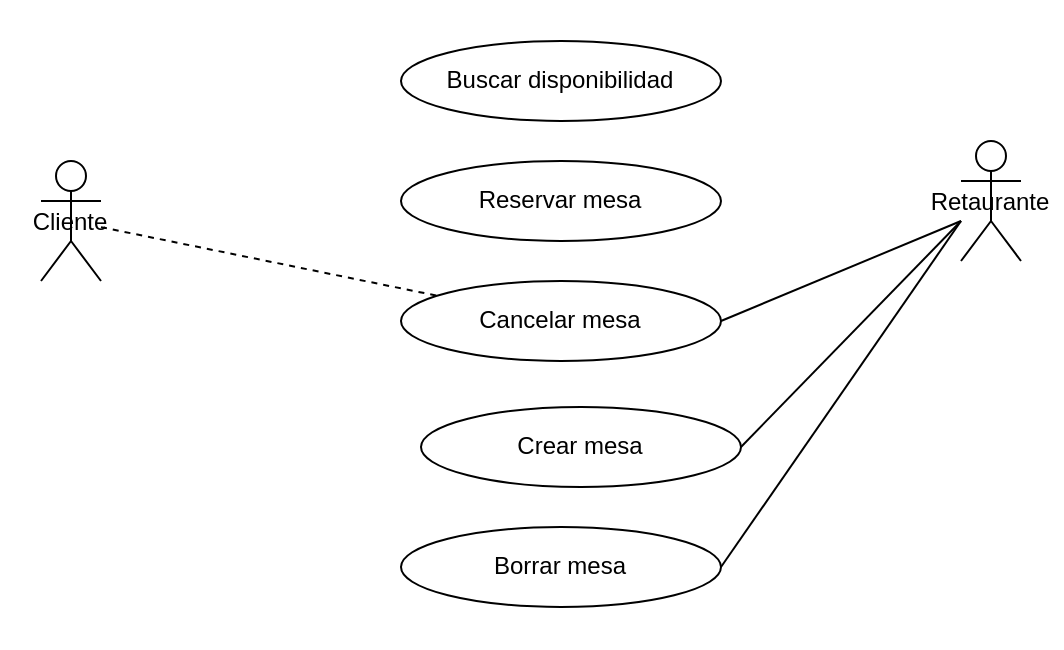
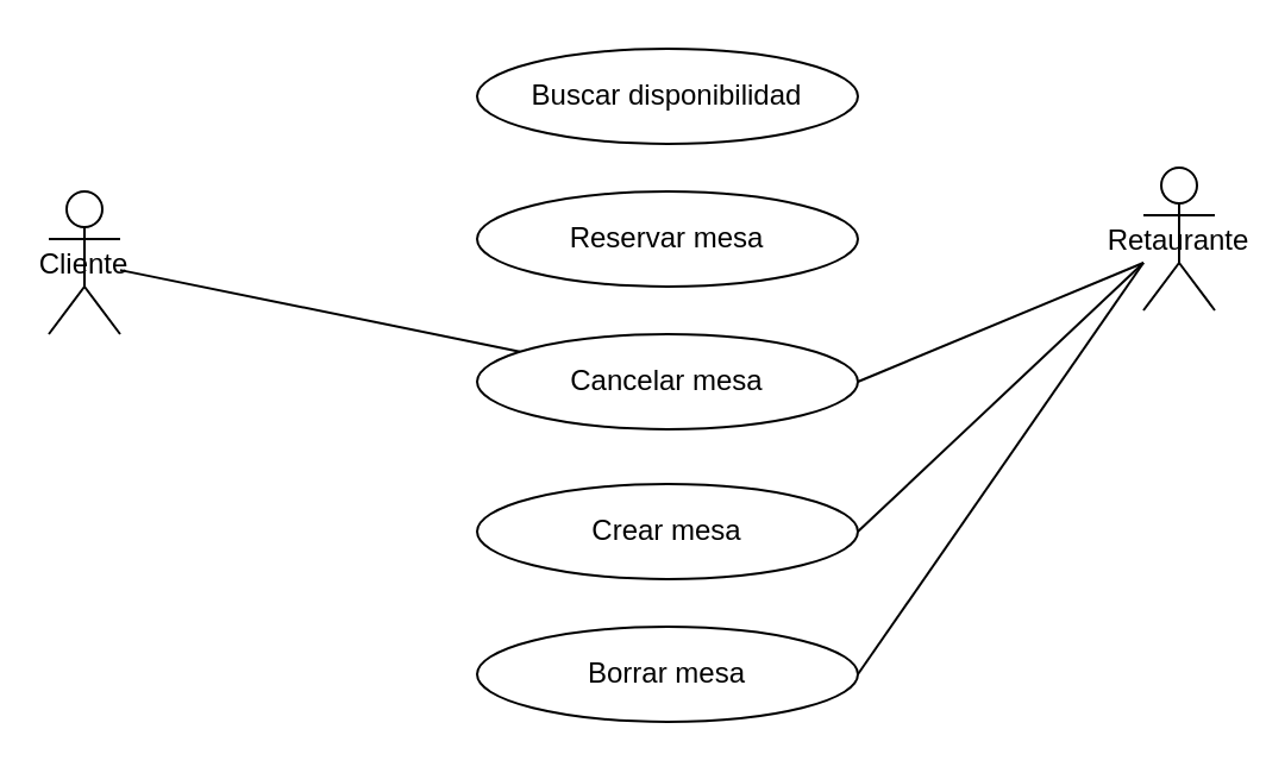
  <mxCell id="0" />
  <mxCell id="1" parent="0" />
  <mxCell id="2" value="Cliente" style="shape=umlActor;" parent="1" vertex="1"><mxGeometry x="20" y="80" width="30" height="60" as="geometry" /></mxCell>
  <mxCell id="3" value="Buscar disponibilidad" style="ellipse;whiteSpace=wrap;aspect=fixed;" parent="1" vertex="1"><mxGeometry x="200" y="20" width="160" height="40" as="geometry" /></mxCell>
  <mxCell id="4" value="Reservar mesa" style="ellipse;whiteSpace=wrap;aspect=fixed;" parent="1" vertex="1"><mxGeometry x="200" y="80" width="160" height="40" as="geometry" /></mxCell>
  <mxCell id="5" value="Cancelar mesa" style="ellipse;whiteSpace=wrap;aspect=fixed;" parent="1" vertex="1"><mxGeometry x="200" y="140" width="160" height="40" as="geometry" /></mxCell>
- <mxCell id="6" style="endArrow=none;dashed=1;" parent="1" source="2" target="5" edge="1"><mxGeometry relative="1" as="geometry" /></mxCell>
+ <mxCell id="6" style="endArrow=none;" parent="1" source="2" target="5" edge="1"><mxGeometry relative="1" as="geometry" /></mxCell>
  <mxCell id="7" value="Retaurante" style="shape=umlActor;" vertex="1" parent="1"><mxGeometry x="480" y="70" width="30" height="60" as="geometry" /></mxCell>
  <mxCell id="8" value="" style="endArrow=none;html=1;rounded=0;exitX=1;exitY=0.5;exitDx=0;exitDy=0;" edge="1" parent="1" source="5"><mxGeometry width="50" height="50" relative="1" as="geometry"><mxPoint x="360" y="40" as="sourcePoint" /><mxPoint x="480" y="110" as="targetPoint" /></mxGeometry></mxCell>
- <mxCell id="9" value="Crear mesa" style="ellipse;whiteSpace=wrap;aspect=fixed;" vertex="1" parent="1"><mxGeometry x="210" y="203" width="160" height="40" as="geometry" /></mxCell>
+ <mxCell id="9" value="Crear mesa" style="ellipse;whiteSpace=wrap;aspect=fixed;" vertex="1" parent="1"><mxGeometry x="200" y="203" width="160" height="40" as="geometry" /></mxCell>
  <mxCell id="10" value="" style="endArrow=none;html=1;rounded=0;exitX=1;exitY=0.5;exitDx=0;exitDy=0;" edge="1" parent="1" source="9"><mxGeometry width="50" height="50" relative="1" as="geometry"><mxPoint x="360" y="103" as="sourcePoint" /><mxPoint x="480" y="110" as="targetPoint" /></mxGeometry></mxCell>
  <mxCell id="11" value="" style="endArrow=none;html=1;rounded=0;exitX=1;exitY=0.5;exitDx=0;exitDy=0;" edge="1" source="12" parent="1"><mxGeometry width="50" height="50" relative="1" as="geometry"><mxPoint x="360" y="163" as="sourcePoint" /><mxPoint x="480" y="110" as="targetPoint" /></mxGeometry></mxCell>
  <mxCell id="12" value="Borrar mesa" style="ellipse;whiteSpace=wrap;aspect=fixed;" vertex="1" parent="1"><mxGeometry x="200" y="263" width="160" height="40" as="geometry" /></mxCell>
